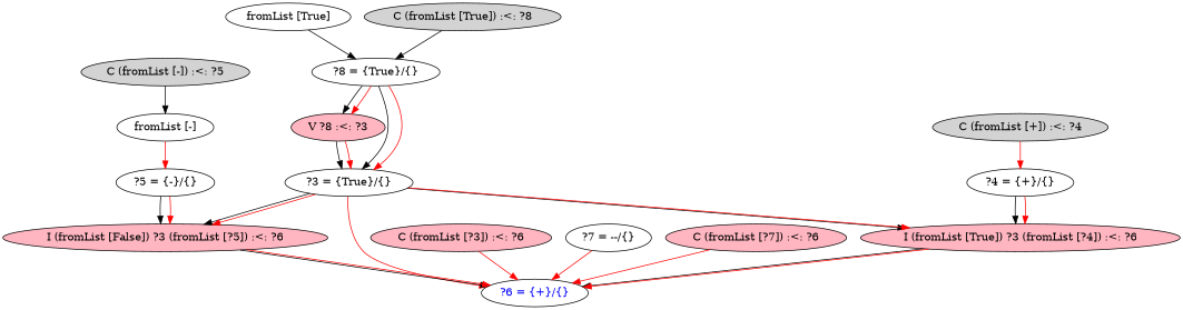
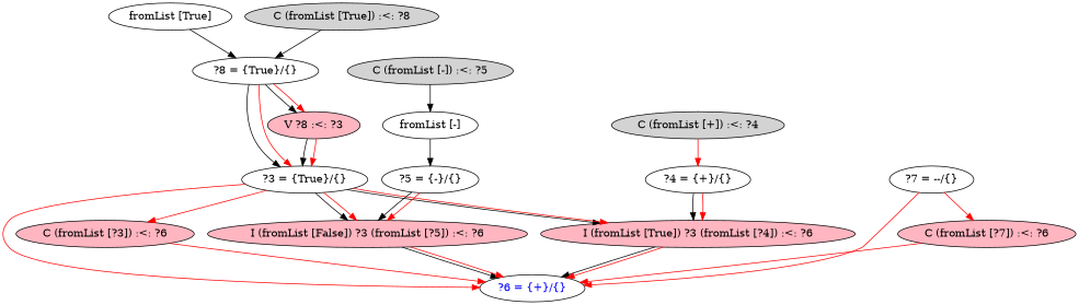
  digraph {
    edge [color=red]
    "?3 = {True}/{}" [fontcolor=black]
    "?6 = {+}/{}" [fontcolor=blue]
    "I (fromList [False]) ?3 (fromList [?5]) :<: ?6" [fillcolor=lightpink style=filled]
    "I (fromList [True]) ?3 (fromList [?4]) :<: ?6" [fillcolor=lightpink style=filled]
    "C (fromList [?3]) :<: ?6" [fillcolor=lightpink style=filled]
    "?4 = {+}/{}" [fontcolor=black]
    "?5 = {-}/{}" [fontcolor=black]
    "?7 = --/{}" [fontcolor=black]
    "C (fromList [?7]) :<: ?6" [fillcolor=lightpink style=filled]
    "?8 = {True}/{}" [fontcolor=black]
    "V ?8 :<: ?3" [fillcolor=lightpink style=filled]
    "fromList [True]"
    "fromList [-]"
    "C (fromList [True]) :<: ?8" [style=filled]
    "C (fromList [-]) :<: ?5" [style=filled]
    "C (fromList [+]) :<: ?4" [style=filled]
    "?3 = {True}/{}" -> "?6 = {+}/{}"
    "?3 = {True}/{}" -> "I (fromList [False]) ?3 (fromList [?5]) :<: ?6" [color=""]
    "?3 = {True}/{}" -> "I (fromList [False]) ?3 (fromList [?5]) :<: ?6"
    "?3 = {True}/{}" -> "I (fromList [True]) ?3 (fromList [?4]) :<: ?6" [color=""]
    "?3 = {True}/{}" -> "I (fromList [True]) ?3 (fromList [?4]) :<: ?6"
+   "?3 = {True}/{}" -> "C (fromList [?3]) :<: ?6"
    "I (fromList [False]) ?3 (fromList [?5]) :<: ?6" -> "?6 = {+}/{}" [color=""]
    "I (fromList [False]) ?3 (fromList [?5]) :<: ?6" -> "?6 = {+}/{}"
    "I (fromList [True]) ?3 (fromList [?4]) :<: ?6" -> "?6 = {+}/{}" [color=""]
    "I (fromList [True]) ?3 (fromList [?4]) :<: ?6" -> "?6 = {+}/{}"
    "C (fromList [?3]) :<: ?6" -> "?6 = {+}/{}"
    "?4 = {+}/{}" -> "I (fromList [True]) ?3 (fromList [?4]) :<: ?6" [color=""]
    "?4 = {+}/{}" -> "I (fromList [True]) ?3 (fromList [?4]) :<: ?6"
    "?5 = {-}/{}" -> "I (fromList [False]) ?3 (fromList [?5]) :<: ?6" [color=""]
    "?5 = {-}/{}" -> "I (fromList [False]) ?3 (fromList [?5]) :<: ?6"
    "?7 = --/{}" -> "?6 = {+}/{}"
+   "?7 = --/{}" -> "C (fromList [?7]) :<: ?6"
    "C (fromList [?7]) :<: ?6" -> "?6 = {+}/{}"
    "?8 = {True}/{}" -> "?3 = {True}/{}" [color=""]
    "?8 = {True}/{}" -> "?3 = {True}/{}"
    "?8 = {True}/{}" -> "V ?8 :<: ?3" [color=""]
    "?8 = {True}/{}" -> "V ?8 :<: ?3"
    "V ?8 :<: ?3" -> "?3 = {True}/{}" [color=""]
    "V ?8 :<: ?3" -> "?3 = {True}/{}"
    "fromList [True]" -> "?8 = {True}/{}" [color=""]
-   "fromList [-]" -> "?5 = {-}/{}"
+   "fromList [-]" -> "?5 = {-}/{}" [color=""]
    "C (fromList [True]) :<: ?8" -> "?8 = {True}/{}" [color=""]
    "C (fromList [-]) :<: ?5" -> "fromList [-]" [color=""]
    "C (fromList [+]) :<: ?4" -> "?4 = {+}/{}"
  }
